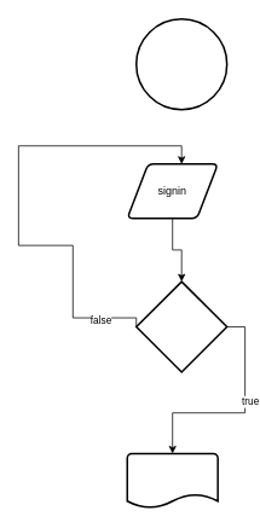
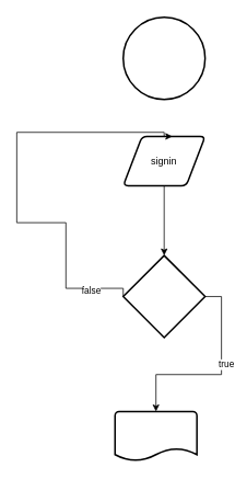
  <mxCell id="0" />
  <mxCell id="1" parent="0" />
  <mxCell id="2" value="" style="strokeWidth=2;html=1;shape=mxgraph.flowchart.start_2;whiteSpace=wrap;" vertex="1" parent="1"><mxGeometry x="150" y="20" width="100" height="100" as="geometry" /></mxCell>
  <mxCell id="3" style="edgeStyle=orthogonalEdgeStyle;rounded=0;orthogonalLoop=1;jettySize=auto;html=1;exitX=1;exitY=0.5;exitDx=0;exitDy=0;exitPerimeter=0;" edge="1" parent="1" source="5" target="8"><mxGeometry relative="1" as="geometry"><mxPoint x="410" y="400" as="sourcePoint" /></mxGeometry></mxCell>
  <mxCell id="4" value="true" style="edgeLabel;html=1;align=center;verticalAlign=middle;resizable=0;points=[];" vertex="1" connectable="0" parent="3"><mxGeometry x="-0.15" y="5" relative="1" as="geometry"><mxPoint as="offset" /></mxGeometry></mxCell>
  <mxCell id="5" value="" style="strokeWidth=2;html=1;shape=mxgraph.flowchart.decision;whiteSpace=wrap;" vertex="1" parent="1"><mxGeometry x="150" y="310" width="100" height="100" as="geometry" /></mxCell>
  <mxCell id="6" style="edgeStyle=orthogonalEdgeStyle;rounded=0;orthogonalLoop=1;jettySize=auto;html=1;" edge="1" parent="1" source="7" target="5"><mxGeometry relative="1" as="geometry" /></mxCell>
- <mxCell id="7" value="signin" style="shape=parallelogram;html=1;strokeWidth=2;perimeter=parallelogramPerimeter;whiteSpace=wrap;rounded=1;arcSize=12;size=0.23;" vertex="1" parent="1"><mxGeometry x="140" y="180" width="100" height="60" as="geometry" /></mxCell>
+ <mxCell id="7" value="signin" style="shape=parallelogram;html=1;strokeWidth=2;perimeter=parallelogramPerimeter;whiteSpace=wrap;rounded=1;arcSize=12;size=0.23;" vertex="1" parent="1"><mxGeometry x="150" y="165" width="100" height="60" as="geometry" /></mxCell>
  <mxCell id="8" value="" style="strokeWidth=2;html=1;shape=mxgraph.flowchart.document2;whiteSpace=wrap;size=0.25;" vertex="1" parent="1"><mxGeometry x="140" y="500" width="100" height="60" as="geometry" /></mxCell>
  <mxCell id="9" style="edgeStyle=orthogonalEdgeStyle;rounded=0;orthogonalLoop=1;jettySize=auto;html=1;entryX=0.6;entryY=0;entryDx=0;entryDy=0;entryPerimeter=0;exitX=0;exitY=0.5;exitDx=0;exitDy=0;exitPerimeter=0;" edge="1" parent="1" source="5" target="7"><mxGeometry relative="1" as="geometry"><Array as="points"><mxPoint x="150" y="350" /><mxPoint x="80" y="350" /><mxPoint x="80" y="270" /><mxPoint x="20" y="270" /><mxPoint x="20" y="160" /><mxPoint x="200" y="160" /></Array></mxGeometry></mxCell>
  <mxCell id="10" value="false" style="edgeLabel;html=1;align=center;verticalAlign=middle;resizable=0;points=[];" vertex="1" connectable="0" parent="9"><mxGeometry x="-0.811" y="2" relative="1" as="geometry"><mxPoint as="offset" /></mxGeometry></mxCell>
